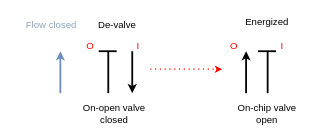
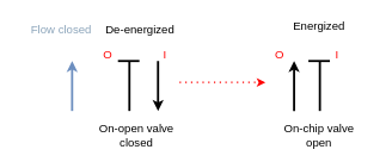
  <mxCell id="0" />
  <mxCell id="1" parent="0" />
  <mxCell id="2" value="" style="endArrow=classic;html=1;strokeWidth=3;" edge="1" parent="1"><mxGeometry width="50" height="50" relative="1" as="geometry"><mxPoint x="220" y="85" as="sourcePoint" /><mxPoint x="220" y="155" as="targetPoint" /></mxGeometry></mxCell>
  <mxCell id="3" value="" style="endArrow=none;html=1;strokeWidth=3;" edge="1" parent="1"><mxGeometry width="50" height="50" relative="1" as="geometry"><mxPoint x="180" y="155" as="sourcePoint" /><mxPoint x="180" y="85" as="targetPoint" /></mxGeometry></mxCell>
  <mxCell id="4" value="" style="endArrow=none;html=1;strokeWidth=3;" edge="1" parent="1"><mxGeometry width="50" height="50" relative="1" as="geometry"><mxPoint x="194" y="85" as="sourcePoint" /><mxPoint x="164" y="85" as="targetPoint" /></mxGeometry></mxCell>
  <mxCell id="5" value="" style="endArrow=classic;html=1;strokeWidth=3;fillColor=#dae8fc;strokeColor=#6c8ebf;" edge="1" parent="1"><mxGeometry width="50" height="50" relative="1" as="geometry"><mxPoint x="100" y="155" as="sourcePoint" /><mxPoint x="100" y="85" as="targetPoint" /></mxGeometry></mxCell>
  <mxCell id="6" value="" style="endArrow=none;html=1;strokeWidth=3;startArrow=classic;startFill=1;endFill=0;" edge="1" parent="1"><mxGeometry width="50" height="50" relative="1" as="geometry"><mxPoint x="410" y="85" as="sourcePoint" /><mxPoint x="410" y="155" as="targetPoint" /></mxGeometry></mxCell>
  <mxCell id="7" value="" style="endArrow=none;html=1;strokeWidth=3;" edge="1" parent="1"><mxGeometry width="50" height="50" relative="1" as="geometry"><mxPoint x="446" y="155" as="sourcePoint" /><mxPoint x="446" y="85" as="targetPoint" /></mxGeometry></mxCell>
  <mxCell id="8" value="" style="endArrow=none;html=1;strokeWidth=3;" edge="1" parent="1"><mxGeometry width="50" height="50" relative="1" as="geometry"><mxPoint x="460" y="85" as="sourcePoint" /><mxPoint x="430" y="85" as="targetPoint" /></mxGeometry></mxCell>
- <mxCell id="9" value="De-valve" style="text;html=1;strokeColor=none;fillColor=none;align=center;verticalAlign=middle;whiteSpace=wrap;rounded=0;fontSize=16;" vertex="1" parent="1"><mxGeometry x="130" y="25" width="130" height="30" as="geometry" /></mxCell>
+ <mxCell id="9" value="De-energized" style="text;html=1;strokeColor=none;fillColor=none;align=center;verticalAlign=middle;whiteSpace=wrap;rounded=0;fontSize=16;" vertex="1" parent="1"><mxGeometry x="130" y="25" width="130" height="30" as="geometry" /></mxCell>
  <mxCell id="10" value="Energized" style="text;html=1;strokeColor=none;fillColor=none;align=center;verticalAlign=middle;whiteSpace=wrap;rounded=0;fontSize=16;" vertex="1" parent="1"><mxGeometry x="380" y="20" width="130" height="30" as="geometry" /></mxCell>
  <mxCell id="11" value="Flow closed" style="text;html=1;strokeColor=none;fillColor=none;align=center;verticalAlign=middle;whiteSpace=wrap;rounded=0;fontSize=16;fontColor=#8BA4BA;" vertex="1" parent="1"><mxGeometry y="25" width="130" height="30" as="geometry" x="20" /></mxCell>
  <mxCell id="12" value="On-open valve&lt;br&gt;closed" style="text;html=1;strokeColor=none;fillColor=none;align=center;verticalAlign=middle;whiteSpace=wrap;rounded=0;fontSize=16;" vertex="1" parent="1"><mxGeometry x="110" y="175" width="160" height="30" as="geometry" /></mxCell>
  <mxCell id="13" value="On-chip valve&lt;br&gt;open" style="text;html=1;strokeColor=none;fillColor=none;align=center;verticalAlign=middle;whiteSpace=wrap;rounded=0;fontSize=16;" vertex="1" parent="1"><mxGeometry x="365" y="175" width="160" height="30" as="geometry" /></mxCell>
  <mxCell id="14" value="&lt;font color=&quot;#FF0000&quot;&gt;I&lt;/font&gt;" style="text;html=1;strokeColor=none;fillColor=none;align=center;verticalAlign=middle;whiteSpace=wrap;rounded=0;fontSize=16;fontColor=#8BA4BA;" vertex="1" parent="1"><mxGeometry x="210" y="65" width="40" height="20" as="geometry" /></mxCell>
  <mxCell id="15" value="&lt;font color=&quot;#FF0000&quot;&gt;O&lt;/font&gt;" style="text;html=1;strokeColor=none;fillColor=none;align=center;verticalAlign=middle;whiteSpace=wrap;rounded=0;fontSize=16;fontColor=#8BA4BA;" vertex="1" parent="1"><mxGeometry x="130" y="65" width="40" height="20" as="geometry" /></mxCell>
  <mxCell id="16" value="&lt;font color=&quot;#FF0000&quot;&gt;I&lt;/font&gt;" style="text;html=1;strokeColor=none;fillColor=none;align=center;verticalAlign=middle;whiteSpace=wrap;rounded=0;fontSize=16;fontColor=#8BA4BA;" vertex="1" parent="1"><mxGeometry x="450" y="65" width="40" height="20" as="geometry" /></mxCell>
  <mxCell id="17" value="&lt;font color=&quot;#FF0000&quot;&gt;O&lt;/font&gt;" style="text;html=1;strokeColor=none;fillColor=none;align=center;verticalAlign=middle;whiteSpace=wrap;rounded=0;fontSize=16;fontColor=#8BA4BA;" vertex="1" parent="1"><mxGeometry x="370" y="65" width="40" height="20" as="geometry" /></mxCell>
  <mxCell id="18" value="" style="endArrow=classic;dashed=1;html=1;dashPattern=1 3;strokeWidth=2;fontSize=16;fontColor=#8BA4BA;endFill=1;strokeColor=#FF0000;" edge="1" parent="1"><mxGeometry width="50" height="50" relative="1" as="geometry"><mxPoint x="250" y="115" as="sourcePoint" /><mxPoint x="370" y="115" as="targetPoint" /></mxGeometry></mxCell>
